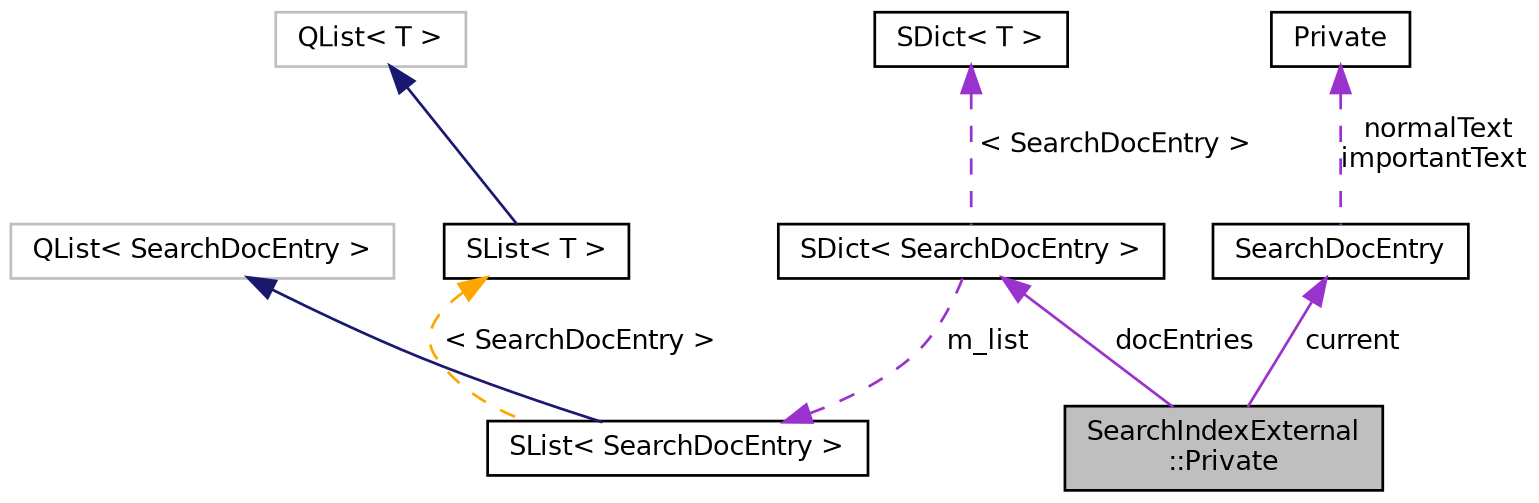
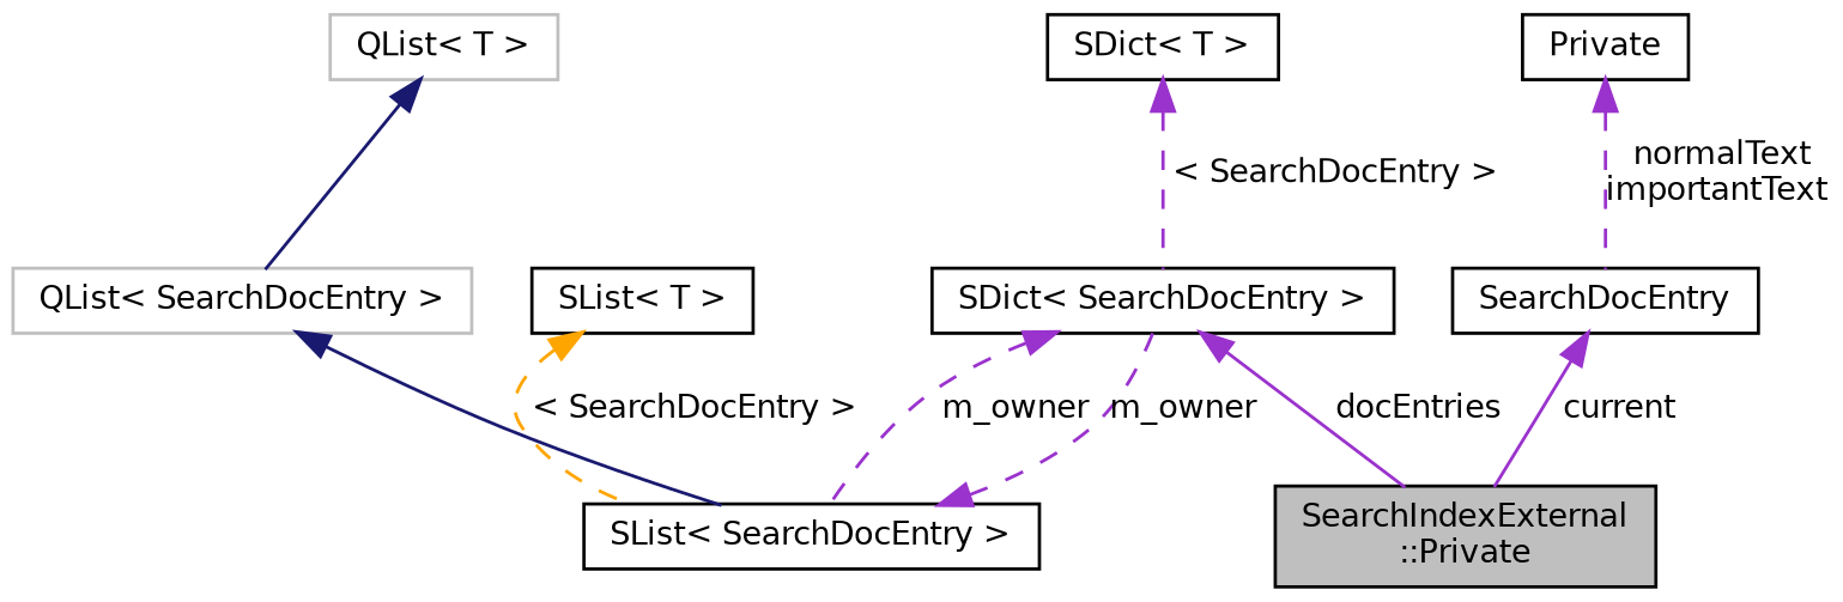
  digraph {
    node [color=black fillcolor=white fontname=Helvetica fontsize=10 shape=record style=filled]
    edge [color=darkorchid3 dir=back fontname=Helvetica fontsize=10 labelfontname=Helvetica labelfontsize=10 style=dashed]
    n1 [fillcolor=grey75 fontcolor=black height=0.2 label="SearchIndexExternal\l::Private" width=0.4]
    n2 [height=0.2 label="SDict\< SearchDocEntry \>" width=0.4]
    n3 [height=0.2 label="SList\< SearchDocEntry \>" width=0.4]
    n4 [color=grey75 height=0.2 label="QList\< SearchDocEntry \>" width=0.4]
    n5 [height=0.2 label="SList\< T \>" width=0.4]
    n6 [color=grey75 height=0.2 label="QList\< T \>" width=0.4]
    n7 [height=0.2 label="SDict\< T \>" width=0.4]
    n8 [height=0.2 label=SearchDocEntry width=0.4]
    n9 [height=0.2 label=Private width=0.4]
    n2 -> n1 [label=" docEntries" style=solid]
-   n3 -> n2 [label=" m_list"]
+   n2 -> n3 [label=" m_owner"]
+   n3 -> n2 [label=" m_owner"]
    n4 -> n3 [color=midnightblue style=solid]
    n5 -> n3 [color=orange label=" \< SearchDocEntry \>"]
-   n6 -> n5 [color=midnightblue style=solid]
+   n6 -> n4 [color=midnightblue style=solid]
    n7 -> n2 [label=" \< SearchDocEntry \>"]
    n8 -> n1 [label=" current" style=solid]
    n9 -> n8 [label=" normalText\nimportantText"]
  }
